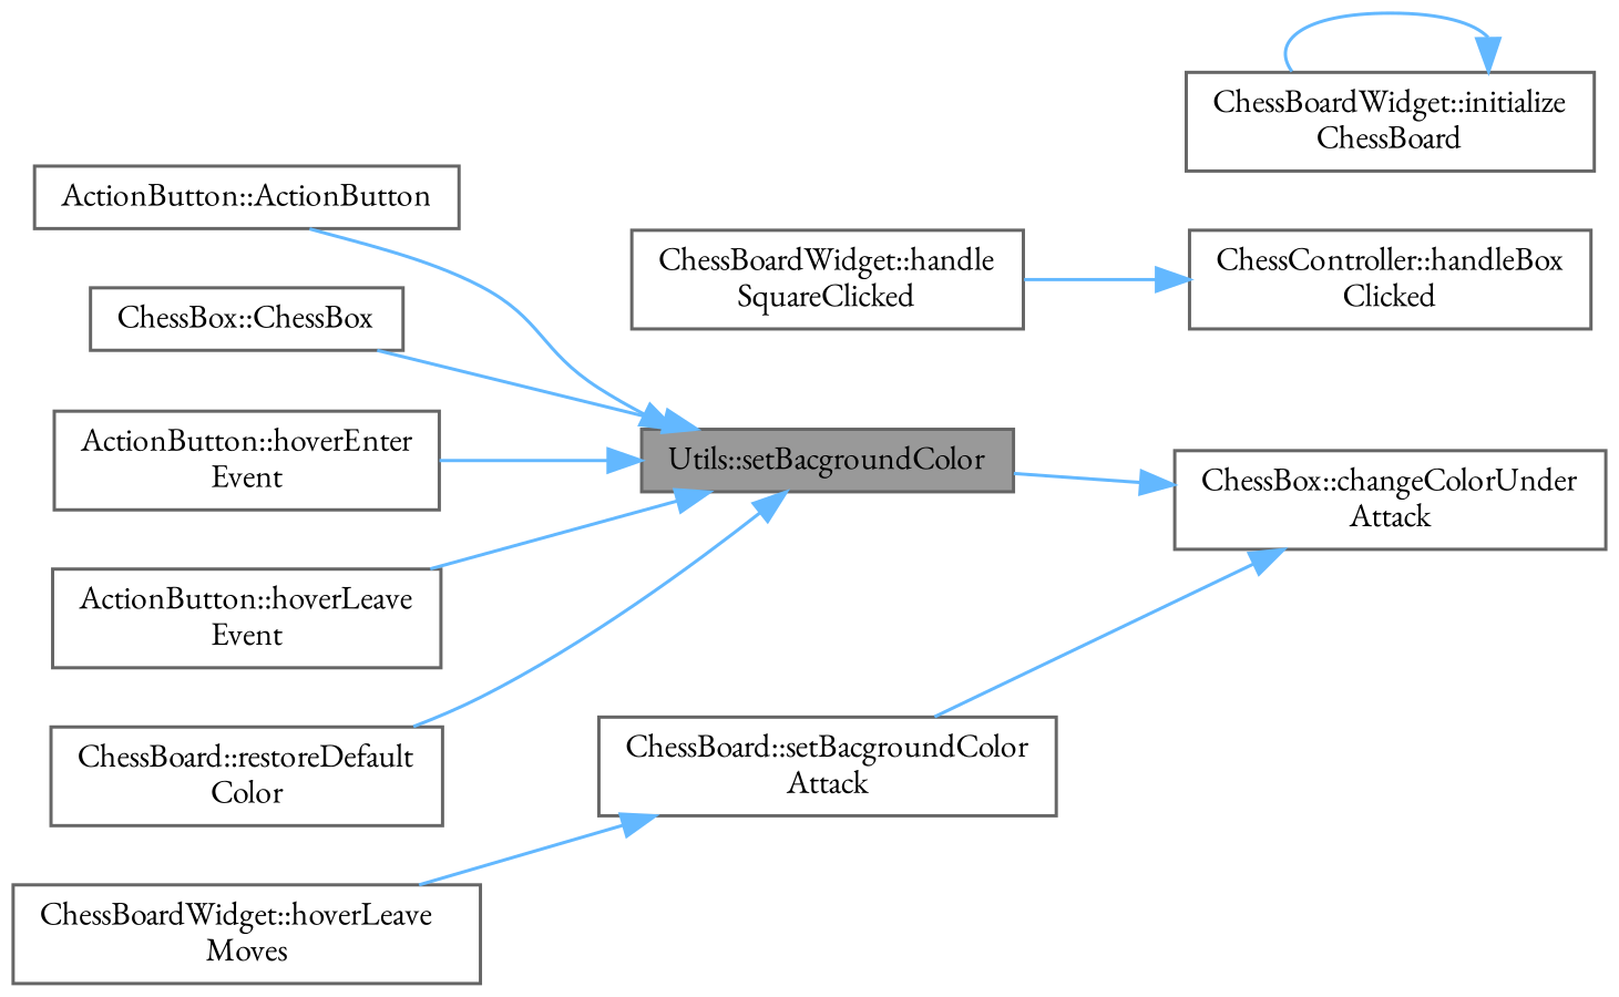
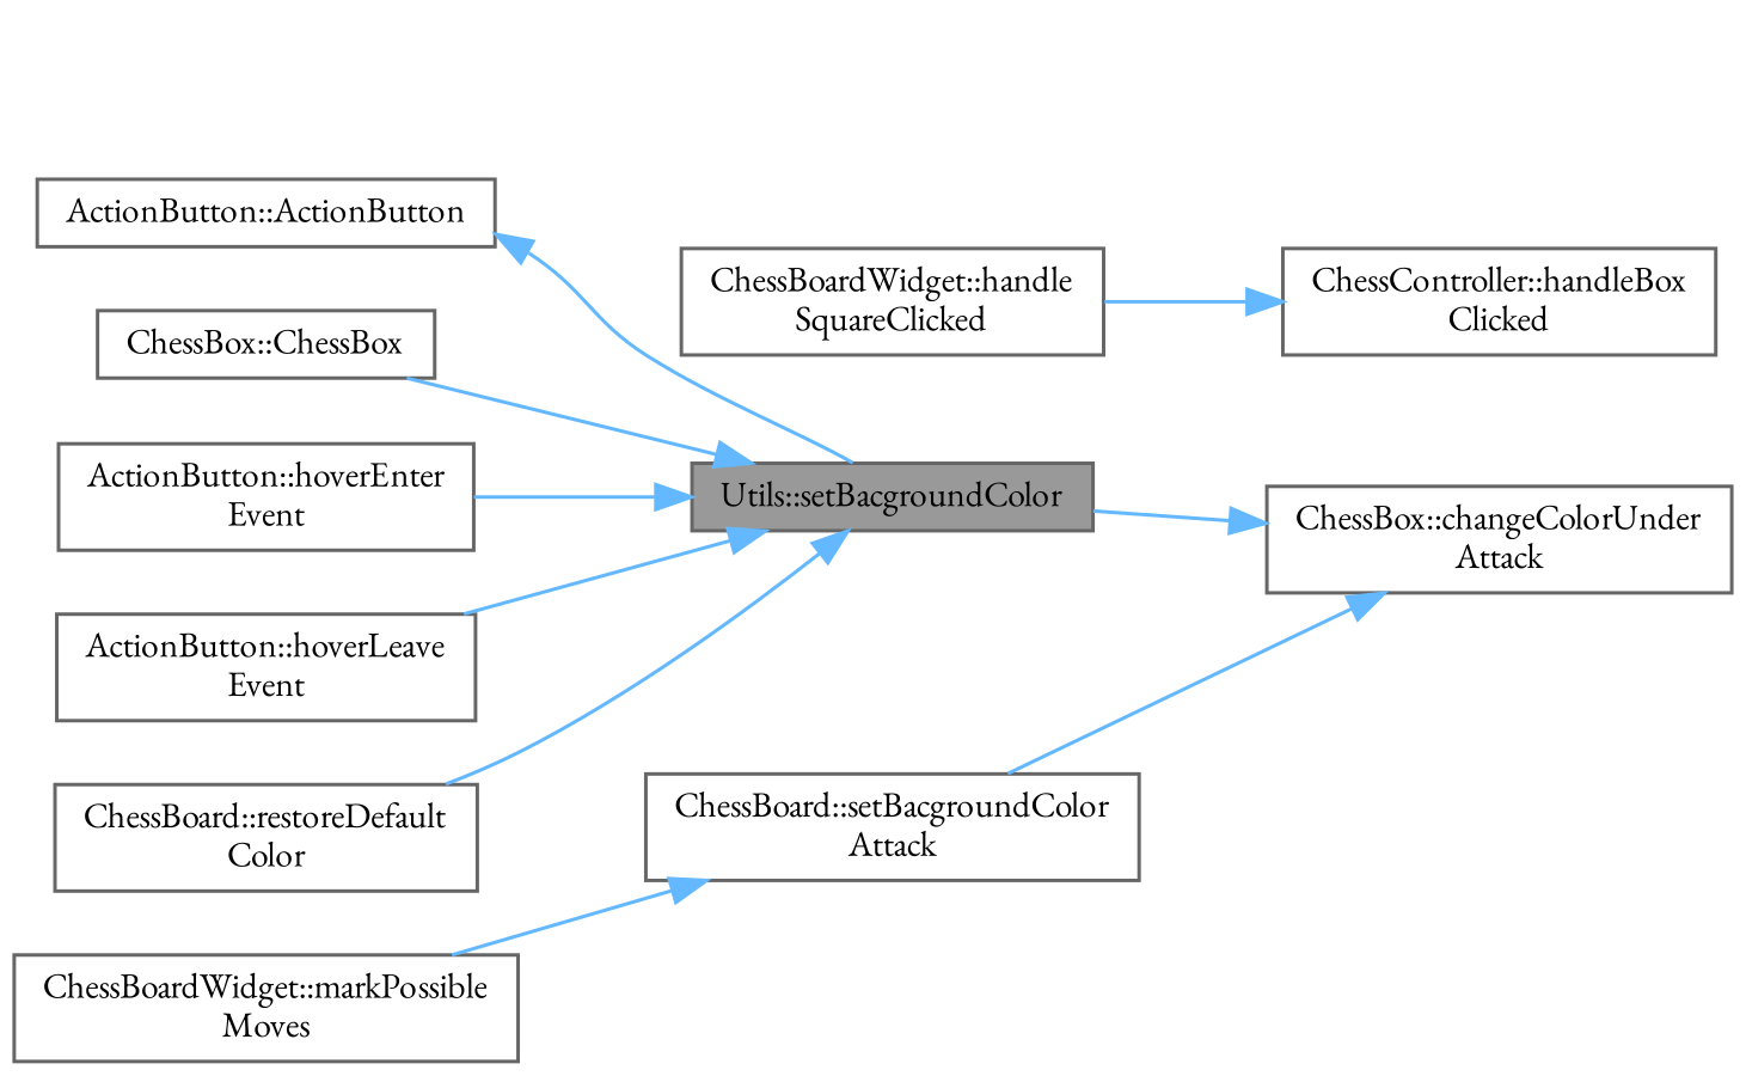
  digraph {
    fontname="EB Garamond"
    rankdir=RL
    node [color=grey40 fillcolor=white fontname="EB Garamond" fontsize=10 shape=box style=filled]
    edge [color=steelblue1 dir=back fontname="EB Garamond" fontsize=10 labelfontname=Helvetica labelfontsize=10 style=solid]
    n1 [color=gray40 fillcolor=grey60 fontcolor=black height=0.2 label="Utils::setBacgroundColor" width=0.4]
    n2 [height=0.2 label="ActionButton::ActionButton" width=0.4]
    n3 [height=0.2 label="ChessBox::ChessBox" width=0.4]
    n4 [height=0.2 label="ActionButton::hoverEnter\lEvent" width=0.4]
    n5 [height=0.2 label="ActionButton::hoverLeave\lEvent" width=0.4]
    n6 [height=0.2 label="ChessBoard::restoreDefault\lColor" width=0.4]
    n7 [height=0.2 label="ChessBox::changeColorUnder\lAttack" width=0.4]
    n8 [height=0.2 label="ChessBoard::setBacgroundColor\lAttack" width=0.4]
-   n9 [height=0.2 label="ChessBoardWidget::hoverLeave\lMoves" width=0.4]
+   n9 [height=0.2 label="ChessBoardWidget::markPossible\lMoves" width=0.4]
    n10 [height=0.2 label="ChessController::handleBox\lClicked" width=0.4]
    n11 [height=0.2 label="ChessBoardWidget::handle\lSquareClicked" width=0.4]
-   n12 [height=0.2 label="ChessBoardWidget::initialize\lChessBoard" width=0.4]
-   n1 -> n2
+   n2 -> n1
    n1 -> n3
    n1 -> n4
    n1 -> n5
    n1 -> n6
    n7 -> n1
    n7 -> n8
    n8 -> n9
    n10 -> n11
-   n12 -> n12
  }
